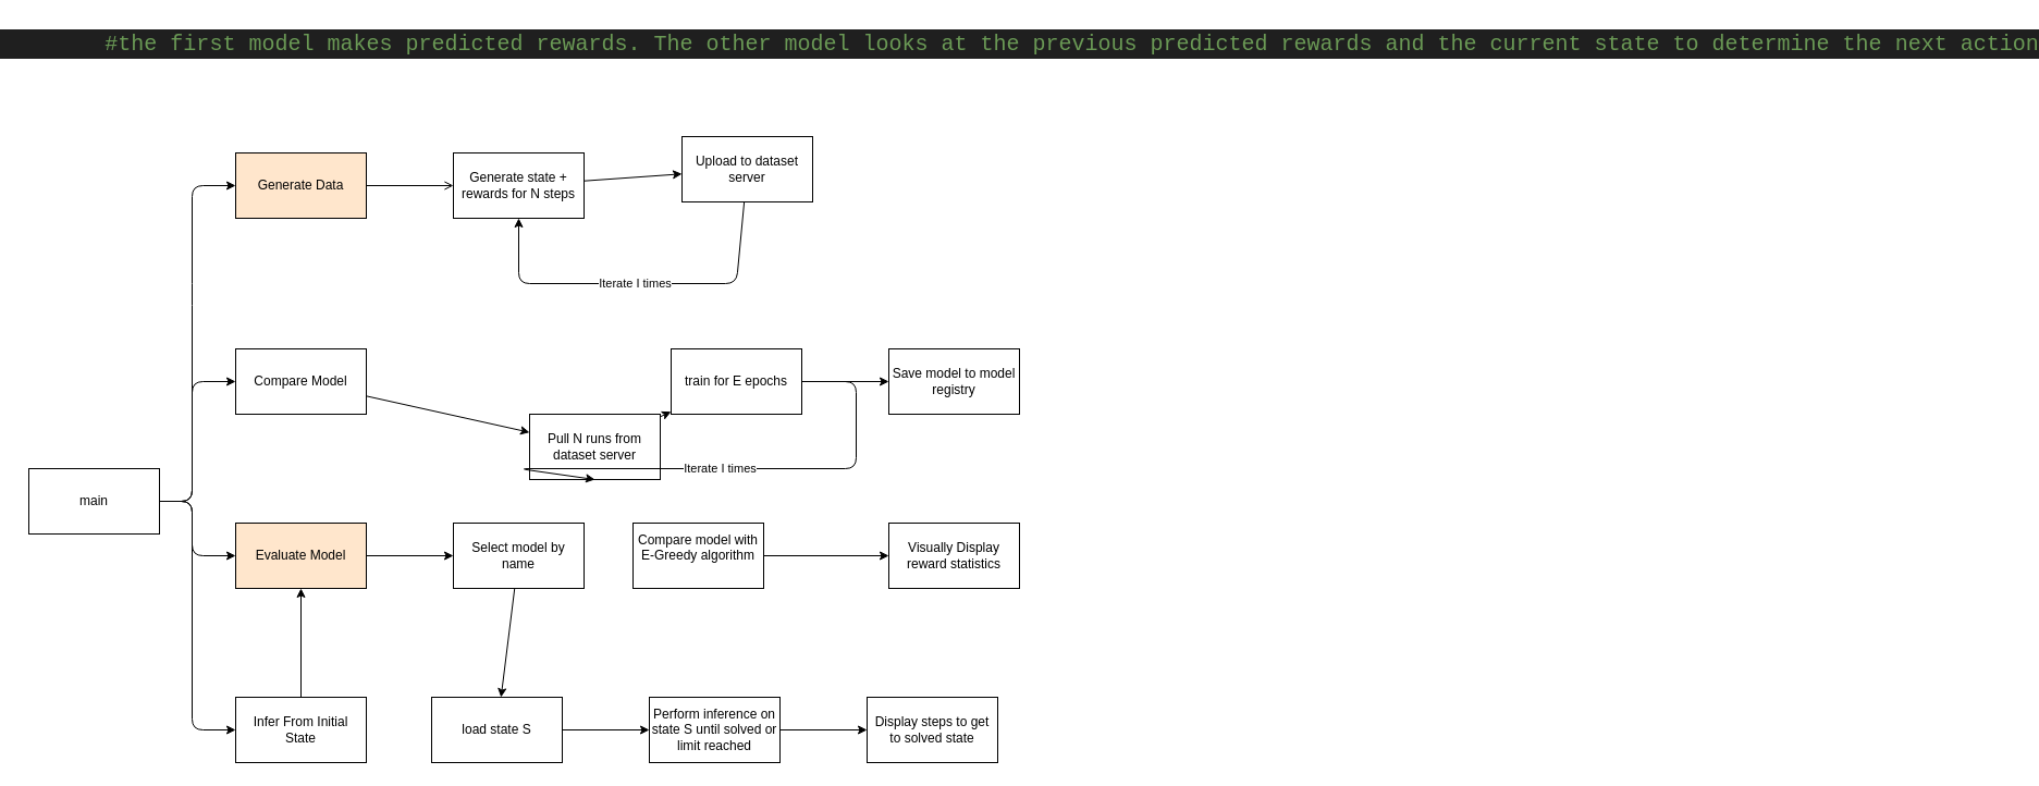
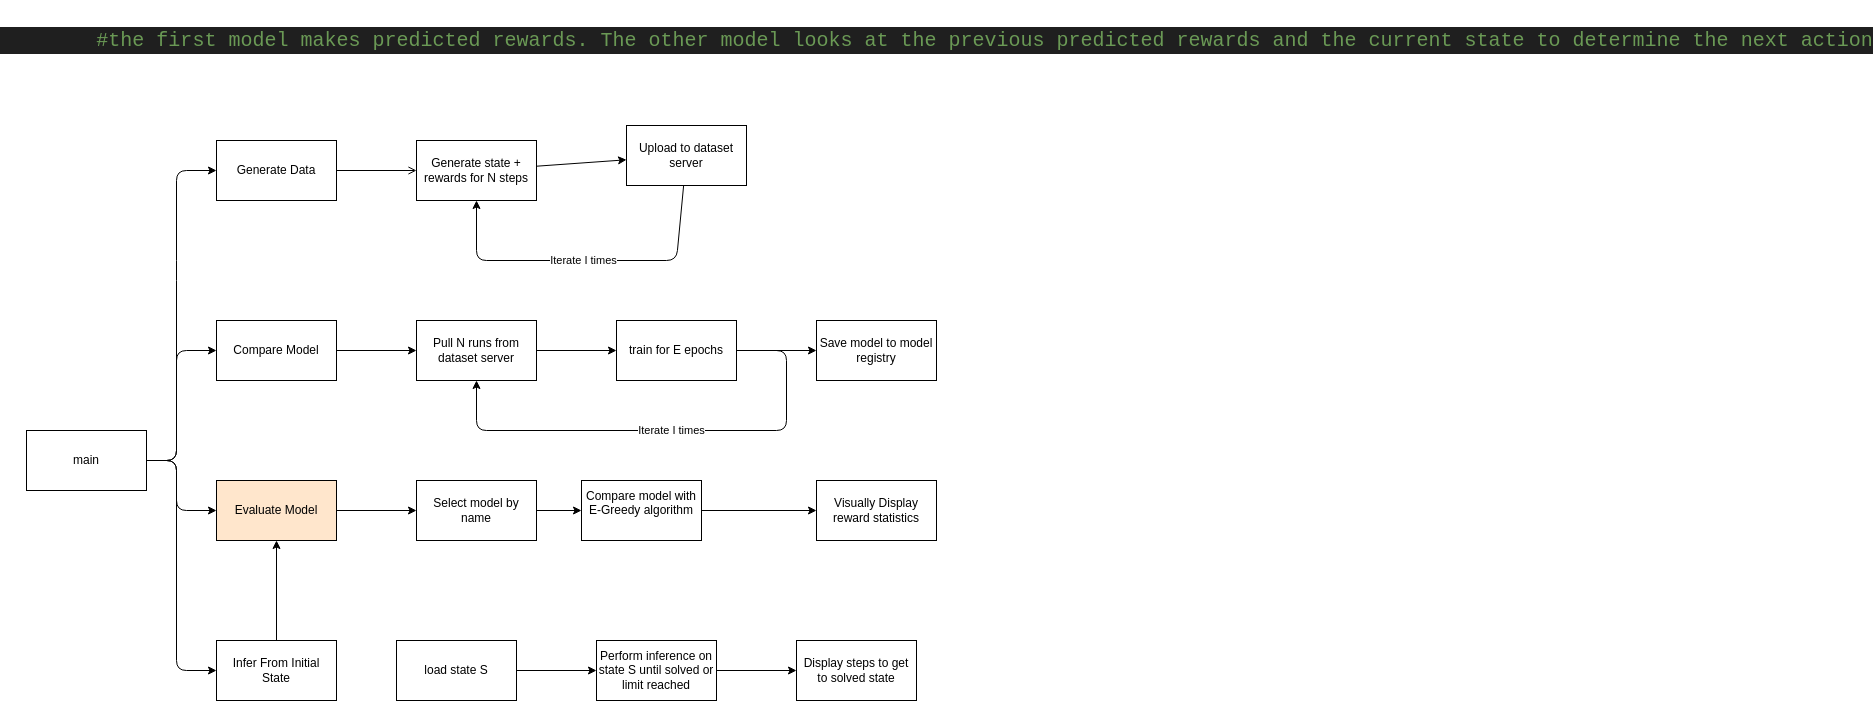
  <mxCell id="0" />
  <mxCell id="1" parent="0" />
  <mxCell id="2" style="edgeStyle=none;html=1;entryX=0;entryY=0.5;entryDx=0;entryDy=0;" parent="1" source="6" target="8" edge="1"><mxGeometry relative="1" as="geometry"><Array as="points"><mxPoint x="170" y="460" /><mxPoint x="170" y="270" /><mxPoint x="170" y="170" /></Array></mxGeometry></mxCell>
  <mxCell id="3" style="edgeStyle=none;html=1;exitX=1;exitY=0.5;exitDx=0;exitDy=0;entryX=0;entryY=0.5;entryDx=0;entryDy=0;" parent="1" source="6" target="10" edge="1"><mxGeometry relative="1" as="geometry"><Array as="points"><mxPoint x="170" y="460" /><mxPoint x="170" y="390" /><mxPoint x="170" y="350" /></Array></mxGeometry></mxCell>
  <mxCell id="4" style="edgeStyle=none;html=1;exitX=1;exitY=0.5;exitDx=0;exitDy=0;entryX=0;entryY=0.5;entryDx=0;entryDy=0;" parent="1" source="6" target="14" edge="1"><mxGeometry relative="1" as="geometry"><Array as="points"><mxPoint x="170" y="460" /><mxPoint x="170" y="510" /></Array></mxGeometry></mxCell>
  <mxCell id="5" style="edgeStyle=none;html=1;exitX=1;exitY=0.5;exitDx=0;exitDy=0;entryX=0;entryY=0.5;entryDx=0;entryDy=0;" parent="1" source="6" target="12" edge="1"><mxGeometry relative="1" as="geometry"><Array as="points"><mxPoint x="170" y="460" /><mxPoint x="170" y="670" /></Array></mxGeometry></mxCell>
  <mxCell id="6" value="main" style="rounded=0;whiteSpace=wrap;html=1;" parent="1" vertex="1"><mxGeometry x="20" y="430" width="120" height="60" as="geometry" /></mxCell>
  <mxCell id="7" value="" style="edgeStyle=none;html=1;endArrow=open;" parent="1" source="8" target="16" edge="1"><mxGeometry relative="1" as="geometry" /></mxCell>
- <mxCell id="8" value="Generate Data" style="rounded=0;whiteSpace=wrap;html=1;fillColor=#ffe6cc;" parent="1" vertex="1"><mxGeometry x="210" y="140" width="120" height="60" as="geometry" /></mxCell>
+ <mxCell id="8" value="Generate Data" style="rounded=0;whiteSpace=wrap;html=1;" parent="1" vertex="1"><mxGeometry x="210" y="140" width="120" height="60" as="geometry" /></mxCell>
  <mxCell id="9" value="" style="edgeStyle=none;html=1;" parent="1" source="10" target="20" edge="1"><mxGeometry relative="1" as="geometry" /></mxCell>
  <mxCell id="10" value="Compare Model" style="rounded=0;whiteSpace=wrap;html=1;" parent="1" vertex="1"><mxGeometry x="210" y="320" width="120" height="60" as="geometry" /></mxCell>
  <mxCell id="11" value="" style="edgeStyle=none;html=1;" parent="1" source="12" target="14" edge="1"><mxGeometry relative="1" as="geometry" /></mxCell>
  <mxCell id="12" value="Infer From Initial State" style="rounded=0;whiteSpace=wrap;html=1;" parent="1" vertex="1"><mxGeometry x="210" y="640" width="120" height="60" as="geometry" /></mxCell>
  <mxCell id="13" value="" style="edgeStyle=none;html=1;" parent="1" source="14" target="26" edge="1"><mxGeometry relative="1" as="geometry" /></mxCell>
  <mxCell id="14" value="Evaluate Model" style="rounded=0;whiteSpace=wrap;html=1;fillColor=#ffe6cc;" parent="1" vertex="1"><mxGeometry x="210" y="480" width="120" height="60" as="geometry" /></mxCell>
  <mxCell id="15" value="" style="edgeStyle=none;html=1;" parent="1" source="16" target="18" edge="1"><mxGeometry relative="1" as="geometry" /></mxCell>
  <mxCell id="16" value="Generate state + rewards for N steps" style="rounded=0;whiteSpace=wrap;html=1;" parent="1" vertex="1"><mxGeometry x="410" y="140" width="120" height="60" as="geometry" /></mxCell>
  <mxCell id="17" value="Iterate I times" style="edgeStyle=none;html=1;entryX=0.5;entryY=1;entryDx=0;entryDy=0;" parent="1" source="18" target="16" edge="1"><mxGeometry relative="1" as="geometry"><mxPoint x="810" y="170" as="targetPoint" /><Array as="points"><mxPoint x="670" y="260" /><mxPoint x="470" y="260" /></Array></mxGeometry></mxCell>
  <mxCell id="18" value="Upload to dataset server" style="rounded=0;whiteSpace=wrap;html=1;" parent="1" vertex="1"><mxGeometry x="620" y="125" width="120" height="60" as="geometry" /></mxCell>
  <mxCell id="19" value="" style="edgeStyle=none;html=1;" parent="1" source="20" target="23" edge="1"><mxGeometry relative="1" as="geometry" /></mxCell>
- <mxCell id="20" value="Pull N runs from dataset server" style="rounded=0;whiteSpace=wrap;html=1;" parent="1" vertex="1"><mxGeometry x="480" y="380" width="120" height="60" as="geometry" /></mxCell>
+ <mxCell id="20" value="Pull N runs from dataset server" style="rounded=0;whiteSpace=wrap;html=1;" parent="1" vertex="1"><mxGeometry x="410" y="320" width="120" height="60" as="geometry" /></mxCell>
  <mxCell id="21" value="Iterate I times" style="edgeStyle=none;html=1;exitX=1;exitY=0.5;exitDx=0;exitDy=0;entryX=0.5;entryY=1;entryDx=0;entryDy=0;" parent="1" source="23" target="20" edge="1"><mxGeometry relative="1" as="geometry"><Array as="points"><mxPoint x="780" y="350" /><mxPoint x="780" y="430" /><mxPoint x="470" y="430" /></Array></mxGeometry></mxCell>
  <mxCell id="22" value="" style="edgeStyle=none;html=1;" parent="1" source="23" target="24" edge="1"><mxGeometry relative="1" as="geometry" /></mxCell>
  <mxCell id="23" value="train for E epochs" style="rounded=0;whiteSpace=wrap;html=1;" parent="1" vertex="1"><mxGeometry x="610" y="320" width="120" height="60" as="geometry" /></mxCell>
  <mxCell id="24" value="Save model to model registry" style="rounded=0;whiteSpace=wrap;html=1;" parent="1" vertex="1"><mxGeometry x="810" y="320" width="120" height="60" as="geometry" /></mxCell>
- <mxCell id="25" value="" style="edgeStyle=none;html=1;" parent="1" source="26" target="31" edge="1"><mxGeometry relative="1" as="geometry" /></mxCell>
+ <mxCell id="25" value="" style="edgeStyle=none;html=1;" parent="1" source="26" target="28" edge="1"><mxGeometry relative="1" as="geometry" /></mxCell>
  <mxCell id="26" value="Select model by name" style="rounded=0;whiteSpace=wrap;html=1;" parent="1" vertex="1"><mxGeometry x="410" y="480" width="120" height="60" as="geometry" /></mxCell>
  <mxCell id="27" value="" style="edgeStyle=none;html=1;" parent="1" source="28" target="29" edge="1"><mxGeometry relative="1" as="geometry" /></mxCell>
  <mxCell id="28" value="Compare model with E-Greedy algorithm&lt;br&gt;&lt;div&gt;&lt;div&gt;&lt;br&gt;&lt;/div&gt;&lt;/div&gt;" style="rounded=0;whiteSpace=wrap;html=1;" parent="1" vertex="1"><mxGeometry x="575" y="480" width="120" height="60" as="geometry" /></mxCell>
  <mxCell id="29" value="Visually Display reward statistics" style="rounded=0;whiteSpace=wrap;html=1;" parent="1" vertex="1"><mxGeometry x="810" y="480" width="120" height="60" as="geometry" /></mxCell>
  <mxCell id="30" value="" style="edgeStyle=none;html=1;" parent="1" source="31" target="33" edge="1"><mxGeometry relative="1" as="geometry" /></mxCell>
  <mxCell id="31" value="load state S" style="rounded=0;whiteSpace=wrap;html=1;" parent="1" vertex="1"><mxGeometry x="390" y="640" width="120" height="60" as="geometry" /></mxCell>
  <mxCell id="32" value="" style="edgeStyle=none;html=1;" parent="1" source="33" target="34" edge="1"><mxGeometry relative="1" as="geometry" /></mxCell>
  <mxCell id="33" value="Perform inference on state S until solved or limit reached" style="rounded=0;whiteSpace=wrap;html=1;" parent="1" vertex="1"><mxGeometry x="590" y="640" width="120" height="60" as="geometry" /></mxCell>
  <mxCell id="34" value="Display steps to get to solved state" style="rounded=0;whiteSpace=wrap;html=1;" parent="1" vertex="1"><mxGeometry x="790" y="640" width="120" height="60" as="geometry" /></mxCell>
  <mxCell id="35" value="&lt;div style=&quot;color: rgb(204, 204, 204); background-color: rgb(31, 31, 31); font-family: Consolas, &amp;quot;Courier New&amp;quot;, monospace; font-size: 20px; line-height: 27px; white-space-collapse: preserve;&quot;&gt;&lt;span style=&quot;color: #cccccc;&quot;&gt;&amp;nbsp; &amp;nbsp; &amp;nbsp; &amp;nbsp; &lt;/span&gt;&lt;span style=&quot;color: #6a9955;&quot;&gt;#the first model makes predicted rewards. The other model looks at the previous predicted rewards and the current state to determine the next action&lt;/span&gt;&lt;/div&gt;" style="text;html=1;align=center;verticalAlign=middle;resizable=0;points=[];autosize=1;strokeColor=none;fillColor=none;" vertex="1" parent="1"><mxGeometry x="60" y="20" width="1740" height="40" as="geometry" /></mxCell>
